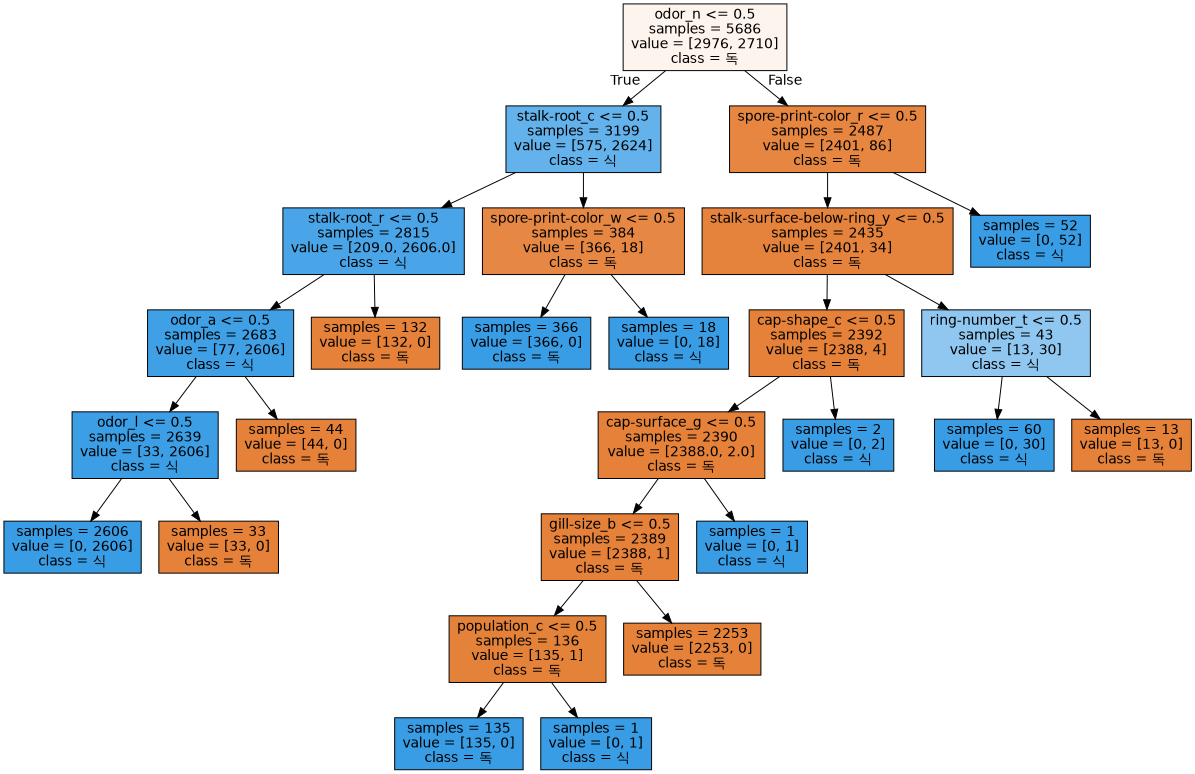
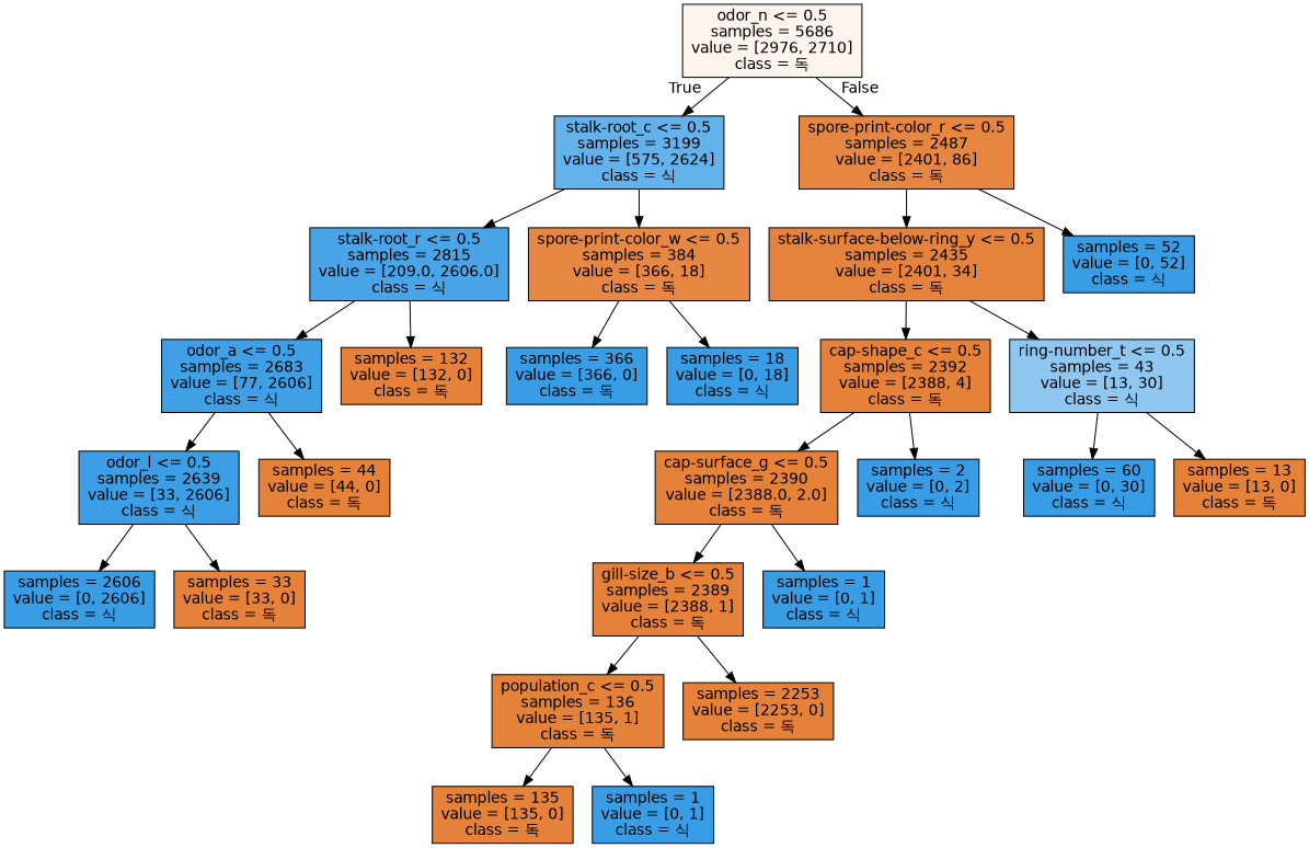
  digraph {
    node [color=black fillcolor="#e58139" fontname=helvetica shape=box style=filled]
    edge [fontname=helvetica]
    n1 [fillcolor="#fdf4ed" label="odor_n <= 0.5\nsamples = 5686\nvalue = [2976, 2710]\nclass = 독"]
    n2 [fillcolor="#64b2eb" label="stalk-root_c <= 0.5\nsamples = 3199\nvalue = [575, 2624]\nclass = 식"]
    n3 [fillcolor="#e68640" label="spore-print-color_r <= 0.5\nsamples = 2487\nvalue = [2401, 86]\nclass = 독"]
    n4 [fillcolor="#49a5e7" label="stalk-root_r <= 0.5\nsamples = 2815\nvalue = [209.0, 2606.0]\nclass = 식"]
    n5 [fillcolor="#e68743" label="spore-print-color_w <= 0.5\nsamples = 384\nvalue = [366, 18]\nclass = 독"]
    n6 [fillcolor="#e5833c" label="stalk-surface-below-ring_y <= 0.5\nsamples = 2435\nvalue = [2401, 34]\nclass = 독"]
    n7 [fillcolor="#399de5" label="samples = 52\nvalue = [0, 52]\nclass = 식"]
    n8 [fillcolor="#3fa0e6" label="odor_a <= 0.5\nsamples = 2683\nvalue = [77, 2606]\nclass = 식"]
    n9 [label="samples = 132\nvalue = [132, 0]\nclass = 독"]
    n10 [fillcolor="#399de5" label="samples = 366\nvalue = [366, 0]\nclass = 독"]
    n11 [fillcolor="#399de5" label="samples = 18\nvalue = [0, 18]\nclass = 식"]
    n12 [fillcolor="#3c9ee5" label="odor_l <= 0.5\nsamples = 2639\nvalue = [33, 2606]\nclass = 식"]
    n13 [label="samples = 44\nvalue = [44, 0]\nclass = 독"]
    n14 [fillcolor="#399de5" label="samples = 2606\nvalue = [0, 2606]\nclass = 식"]
    n15 [label="samples = 33\nvalue = [33, 0]\nclass = 독"]
    n16 [label="cap-shape_c <= 0.5\nsamples = 2392\nvalue = [2388, 4]\nclass = 독"]
    n17 [fillcolor="#8fc7f0" label="ring-number_t <= 0.5\nsamples = 43\nvalue = [13, 30]\nclass = 식"]
    n18 [label="cap-surface_g <= 0.5\nsamples = 2390\nvalue = [2388.0, 2.0]\nclass = 독"]
    n19 [fillcolor="#399de5" label="samples = 2\nvalue = [0, 2]\nclass = 식"]
    n20 [fillcolor="#399de5" label="samples = 60\nvalue = [0, 30]\nclass = 식"]
    n21 [label="samples = 13\nvalue = [13, 0]\nclass = 독"]
    n22 [label="gill-size_b <= 0.5\nsamples = 2389\nvalue = [2388, 1]\nclass = 독"]
    n23 [fillcolor="#399de5" label="samples = 1\nvalue = [0, 1]\nclass = 식"]
    n24 [fillcolor="#e5823a" label="population_c <= 0.5\nsamples = 136\nvalue = [135, 1]\nclass = 독"]
    n25 [label="samples = 2253\nvalue = [2253, 0]\nclass = 독"]
-   n26 [fillcolor="#399de5" label="samples = 135\nvalue = [135, 0]\nclass = 독"]
+   n26 [label="samples = 135\nvalue = [135, 0]\nclass = 독"]
    n27 [fillcolor="#399de5" label="samples = 1\nvalue = [0, 1]\nclass = 식"]
    n1 -> n2 [headlabel=True labelangle=45 labeldistance=2.5]
    n1 -> n3 [headlabel=False labelangle=-45 labeldistance=2.5]
    n2 -> n4
    n2 -> n5
    n3 -> n6
    n3 -> n7
    n4 -> n8
    n4 -> n9
    n5 -> n10
    n5 -> n11
    n6 -> n16
    n6 -> n17
    n8 -> n12
    n8 -> n13
    n12 -> n14
    n12 -> n15
    n16 -> n18
    n16 -> n19
    n17 -> n20
    n17 -> n21
    n18 -> n22
    n18 -> n23
    n22 -> n24
    n22 -> n25
    n24 -> n26
    n24 -> n27
  }
